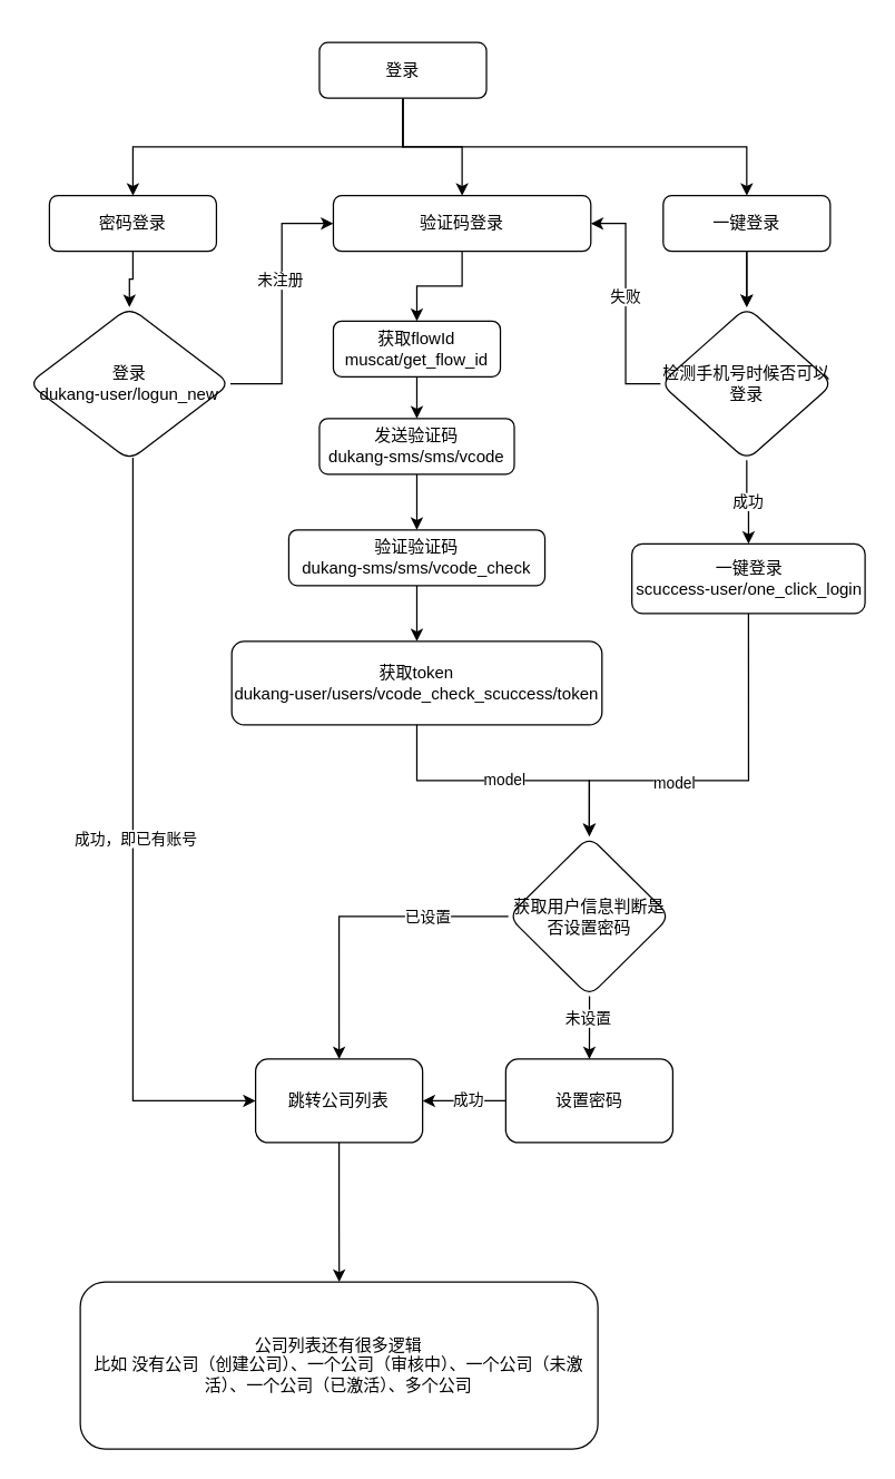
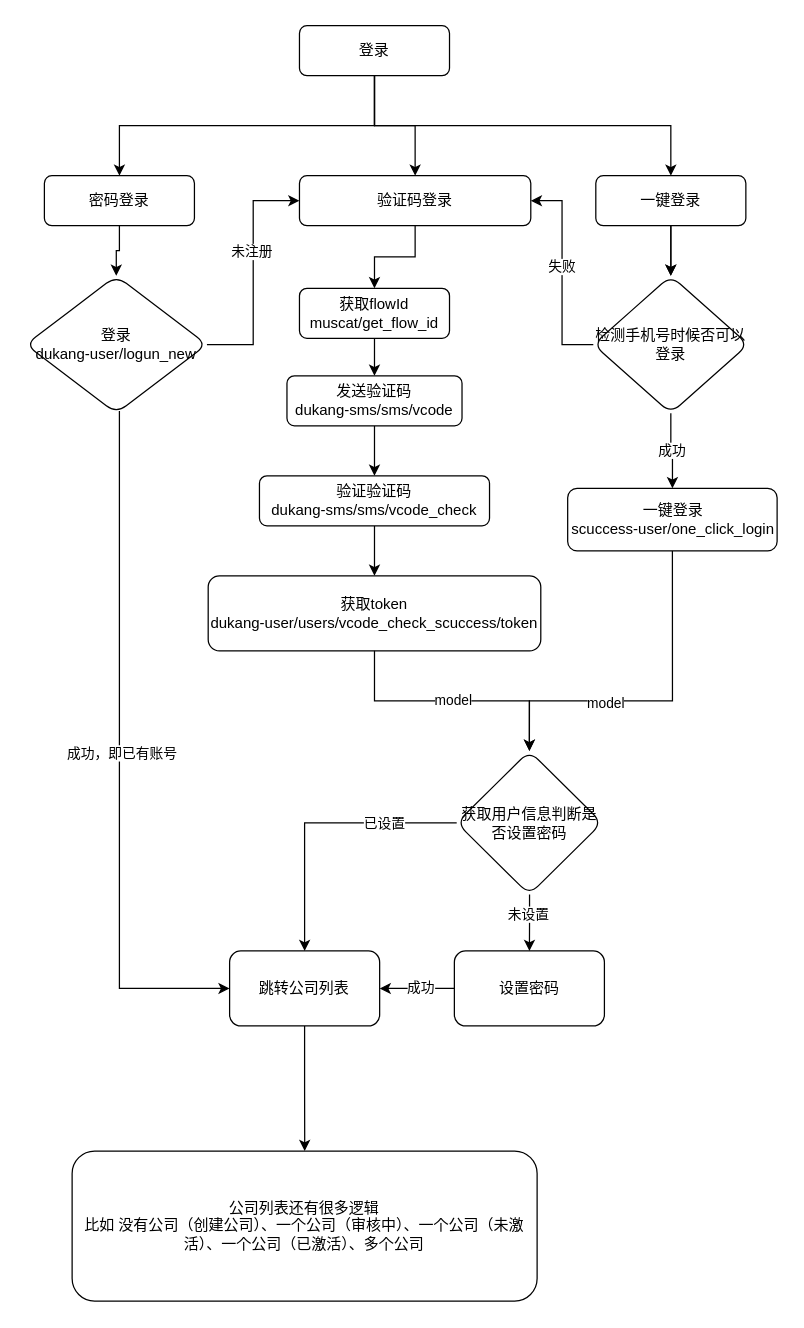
  <mxCell id="0" />
  <mxCell id="1" parent="0" />
  <mxCell id="2" value="" style="edgeStyle=orthogonalEdgeStyle;rounded=0;orthogonalLoop=1;jettySize=auto;html=1;" edge="1" parent="1" source="5" target="7"><mxGeometry relative="1" as="geometry" /></mxCell>
  <mxCell id="3" value="" style="edgeStyle=orthogonalEdgeStyle;rounded=0;orthogonalLoop=1;jettySize=auto;html=1;exitX=0.5;exitY=1;exitDx=0;exitDy=0;" edge="1" parent="1" source="5" target="10"><mxGeometry relative="1" as="geometry" /></mxCell>
  <mxCell id="4" value="" style="edgeStyle=orthogonalEdgeStyle;rounded=0;orthogonalLoop=1;jettySize=auto;html=1;exitX=0.5;exitY=1;exitDx=0;exitDy=0;" edge="1" parent="1" source="5" target="12"><mxGeometry relative="1" as="geometry" /></mxCell>
- <mxCell id="5" value="登录" style="rounded=1;whiteSpace=wrap;html=1;fontSize=12;glass=0;strokeWidth=1;shadow=0;" parent="1" vertex="1"><mxGeometry x="229" y="30" width="120" height="40" as="geometry" /></mxCell>
+ <mxCell id="5" value="登录" style="rounded=1;whiteSpace=wrap;html=1;fontSize=12;glass=0;strokeWidth=1;shadow=0;" parent="1" vertex="1"><mxGeometry x="239" y="20" width="120" height="40" as="geometry" /></mxCell>
  <mxCell id="6" value="" style="edgeStyle=orthogonalEdgeStyle;rounded=0;orthogonalLoop=1;jettySize=auto;html=1;" edge="1" parent="1" source="7" target="31"><mxGeometry relative="1" as="geometry" /></mxCell>
  <mxCell id="7" value="验证码登录" style="rounded=1;whiteSpace=wrap;html=1;fontSize=12;glass=0;strokeWidth=1;shadow=0;" vertex="1" parent="1"><mxGeometry x="239" y="140" width="185" height="40" as="geometry" /></mxCell>
  <mxCell id="8" value="" style="edgeStyle=orthogonalEdgeStyle;rounded=0;orthogonalLoop=1;jettySize=auto;html=1;" edge="1" parent="1" source="10" target="14"><mxGeometry relative="1" as="geometry" /></mxCell>
  <mxCell id="9" value="" style="edgeStyle=orthogonalEdgeStyle;rounded=0;orthogonalLoop=1;jettySize=auto;html=1;" edge="1" parent="1" source="10" target="14"><mxGeometry relative="1" as="geometry" /></mxCell>
  <mxCell id="10" value="&lt;span&gt;一键登录&lt;/span&gt;" style="rounded=1;whiteSpace=wrap;html=1;fontSize=12;glass=0;strokeWidth=1;shadow=0;" vertex="1" parent="1"><mxGeometry x="476" y="140" width="120" height="40" as="geometry" /></mxCell>
  <mxCell id="11" value="" style="edgeStyle=orthogonalEdgeStyle;rounded=0;orthogonalLoop=1;jettySize=auto;html=1;" edge="1" parent="1" source="12" target="43"><mxGeometry relative="1" as="geometry" /></mxCell>
  <mxCell id="12" value="密码登录" style="rounded=1;whiteSpace=wrap;html=1;fontSize=12;glass=0;strokeWidth=1;shadow=0;" vertex="1" parent="1"><mxGeometry x="35" y="140" width="120" height="40" as="geometry" /></mxCell>
  <mxCell id="13" value="成功" style="edgeStyle=orthogonalEdgeStyle;rounded=0;orthogonalLoop=1;jettySize=auto;html=1;" edge="1" parent="1" source="14" target="19"><mxGeometry relative="1" as="geometry" /></mxCell>
  <mxCell id="14" value="&lt;span&gt;检测手机号时候否可以登录&lt;/span&gt;" style="rhombus;whiteSpace=wrap;html=1;rounded=1;shadow=0;strokeWidth=1;glass=0;" vertex="1" parent="1"><mxGeometry x="474" y="220" width="124" height="110" as="geometry" /></mxCell>
  <mxCell id="15" value="" style="edgeStyle=orthogonalEdgeStyle;rounded=0;orthogonalLoop=1;jettySize=auto;html=1;entryX=1;entryY=0.5;entryDx=0;entryDy=0;" edge="1" parent="1" source="14" target="7"><mxGeometry relative="1" as="geometry"><mxPoint x="355" y="70" as="sourcePoint" /><mxPoint x="355" y="150" as="targetPoint" /></mxGeometry></mxCell>
  <mxCell id="16" value="失败" style="edgeLabel;html=1;align=center;verticalAlign=middle;resizable=0;points=[];" vertex="1" connectable="0" parent="15"><mxGeometry x="0.062" y="1" relative="1" as="geometry"><mxPoint as="offset" /></mxGeometry></mxCell>
  <mxCell id="17" value="" style="edgeStyle=orthogonalEdgeStyle;rounded=0;orthogonalLoop=1;jettySize=auto;html=1;exitX=0.5;exitY=1;exitDx=0;exitDy=0;entryX=0.5;entryY=0;entryDx=0;entryDy=0;" edge="1" parent="1" source="19" target="24"><mxGeometry relative="1" as="geometry"><Array as="points"><mxPoint x="537" y="560" /><mxPoint x="423" y="560" /></Array></mxGeometry></mxCell>
  <mxCell id="18" value="model" style="edgeLabel;html=1;align=center;verticalAlign=middle;resizable=0;points=[];" vertex="1" connectable="0" parent="17"><mxGeometry x="0.002" y="1" relative="1" as="geometry"><mxPoint x="-37" as="offset" /></mxGeometry></mxCell>
  <mxCell id="19" value="一键登录&lt;br&gt;scuccess-user/one_click_login" style="whiteSpace=wrap;html=1;rounded=1;shadow=0;strokeWidth=1;glass=0;" vertex="1" parent="1"><mxGeometry x="453.5" y="390" width="167.5" height="50" as="geometry" /></mxCell>
  <mxCell id="20" value="" style="edgeStyle=orthogonalEdgeStyle;rounded=0;orthogonalLoop=1;jettySize=auto;html=1;" edge="1" parent="1" source="24" target="25"><mxGeometry relative="1" as="geometry" /></mxCell>
  <mxCell id="21" value="未设置" style="edgeLabel;html=1;align=center;verticalAlign=middle;resizable=0;points=[];" vertex="1" connectable="0" parent="20"><mxGeometry x="-0.307" y="-2" relative="1" as="geometry"><mxPoint as="offset" /></mxGeometry></mxCell>
  <mxCell id="22" value="" style="edgeStyle=orthogonalEdgeStyle;rounded=0;orthogonalLoop=1;jettySize=auto;html=1;entryX=0.5;entryY=0;entryDx=0;entryDy=0;" edge="1" parent="1" source="24" target="27"><mxGeometry relative="1" as="geometry"><mxPoint x="286.625" y="677.5" as="targetPoint" /></mxGeometry></mxCell>
  <mxCell id="23" value="已设置" style="edgeLabel;html=1;align=center;verticalAlign=middle;resizable=0;points=[];" vertex="1" connectable="0" parent="22"><mxGeometry x="-0.479" relative="1" as="geometry"><mxPoint as="offset" /></mxGeometry></mxCell>
  <mxCell id="24" value="&lt;span&gt;获取用户信息判断是否设置密码&lt;/span&gt;" style="rhombus;whiteSpace=wrap;html=1;rounded=1;shadow=0;strokeWidth=1;glass=0;" vertex="1" parent="1"><mxGeometry x="364.75" y="600" width="116.25" height="115" as="geometry" /></mxCell>
  <mxCell id="25" value="设置密码" style="whiteSpace=wrap;html=1;rounded=1;shadow=0;strokeWidth=1;glass=0;" vertex="1" parent="1"><mxGeometry x="362.875" y="760" width="120" height="60" as="geometry" /></mxCell>
  <mxCell id="26" value="" style="edgeStyle=orthogonalEdgeStyle;rounded=0;orthogonalLoop=1;jettySize=auto;html=1;" edge="1" parent="1" source="27" target="44"><mxGeometry relative="1" as="geometry" /></mxCell>
  <mxCell id="27" value="跳转公司列表" style="whiteSpace=wrap;html=1;rounded=1;shadow=0;strokeWidth=1;glass=0;" vertex="1" parent="1"><mxGeometry x="183.125" y="760" width="120" height="60" as="geometry" /></mxCell>
  <mxCell id="28" value="" style="edgeStyle=orthogonalEdgeStyle;rounded=0;orthogonalLoop=1;jettySize=auto;html=1;exitX=0;exitY=0.5;exitDx=0;exitDy=0;entryX=1;entryY=0.5;entryDx=0;entryDy=0;" edge="1" parent="1" source="25" target="27"><mxGeometry relative="1" as="geometry"><mxPoint x="273.12" y="483" as="sourcePoint" /><mxPoint x="323.12" y="693" as="targetPoint" /><Array as="points" /></mxGeometry></mxCell>
  <mxCell id="29" value="成功" style="edgeLabel;html=1;align=center;verticalAlign=middle;resizable=0;points=[];" vertex="1" connectable="0" parent="28"><mxGeometry x="-0.101" y="-2" relative="1" as="geometry"><mxPoint as="offset" /></mxGeometry></mxCell>
  <mxCell id="30" value="" style="edgeStyle=orthogonalEdgeStyle;rounded=0;orthogonalLoop=1;jettySize=auto;html=1;" edge="1" parent="1" source="31" target="33"><mxGeometry relative="1" as="geometry" /></mxCell>
  <mxCell id="31" value="获取flowId&lt;br&gt;muscat/get_flow_id" style="rounded=1;whiteSpace=wrap;html=1;fontSize=12;glass=0;strokeWidth=1;shadow=0;" vertex="1" parent="1"><mxGeometry x="239" y="230" width="120" height="40" as="geometry" /></mxCell>
  <mxCell id="32" value="" style="edgeStyle=orthogonalEdgeStyle;rounded=0;orthogonalLoop=1;jettySize=auto;html=1;" edge="1" parent="1" source="33" target="35"><mxGeometry relative="1" as="geometry" /></mxCell>
  <mxCell id="33" value="发送验证码&lt;br&gt;dukang-sms/sms/vcode" style="rounded=1;whiteSpace=wrap;html=1;fontSize=12;glass=0;strokeWidth=1;shadow=0;" vertex="1" parent="1"><mxGeometry x="229" y="300" width="140" height="40" as="geometry" /></mxCell>
  <mxCell id="34" value="" style="edgeStyle=orthogonalEdgeStyle;rounded=0;orthogonalLoop=1;jettySize=auto;html=1;" edge="1" parent="1" source="35" target="36"><mxGeometry relative="1" as="geometry" /></mxCell>
  <mxCell id="35" value="验证验证码&lt;br&gt;dukang-sms/sms/vcode_check" style="rounded=1;whiteSpace=wrap;html=1;fontSize=12;glass=0;strokeWidth=1;shadow=0;" vertex="1" parent="1"><mxGeometry x="207" y="380" width="184" height="40" as="geometry" /></mxCell>
  <mxCell id="36" value="获取token&lt;br&gt;dukang-user/users/vcode_check_scuccess/token" style="rounded=1;whiteSpace=wrap;html=1;fontSize=12;glass=0;strokeWidth=1;shadow=0;" vertex="1" parent="1"><mxGeometry x="166" y="460" width="266" height="60" as="geometry" /></mxCell>
  <mxCell id="37" value="" style="edgeStyle=orthogonalEdgeStyle;rounded=0;orthogonalLoop=1;jettySize=auto;html=1;exitX=0.5;exitY=1;exitDx=0;exitDy=0;entryX=0.5;entryY=0;entryDx=0;entryDy=0;" edge="1" parent="1" source="36" target="24"><mxGeometry relative="1" as="geometry"><mxPoint x="521.3" y="450" as="sourcePoint" /><mxPoint x="455" y="640" as="targetPoint" /><Array as="points"><mxPoint x="299" y="560" /><mxPoint x="423" y="560" /></Array></mxGeometry></mxCell>
  <mxCell id="38" value="model" style="edgeLabel;html=1;align=center;verticalAlign=middle;resizable=0;points=[];" vertex="1" connectable="0" parent="37"><mxGeometry x="0.002" y="1" relative="1" as="geometry"><mxPoint as="offset" /></mxGeometry></mxCell>
  <mxCell id="39" value="" style="edgeStyle=orthogonalEdgeStyle;rounded=0;orthogonalLoop=1;jettySize=auto;html=1;entryX=0;entryY=0.5;entryDx=0;entryDy=0;" edge="1" parent="1" source="43" target="7"><mxGeometry relative="1" as="geometry" /></mxCell>
  <mxCell id="40" value="未注册" style="edgeLabel;html=1;align=center;verticalAlign=middle;resizable=0;points=[];" vertex="1" connectable="0" parent="39"><mxGeometry x="0.19" y="3" relative="1" as="geometry"><mxPoint x="1" as="offset" /></mxGeometry></mxCell>
  <mxCell id="41" value="" style="edgeStyle=orthogonalEdgeStyle;rounded=0;orthogonalLoop=1;jettySize=auto;html=1;entryX=0;entryY=0.5;entryDx=0;entryDy=0;" edge="1" parent="1" source="43" target="27"><mxGeometry relative="1" as="geometry"><mxPoint x="105" y="790" as="targetPoint" /><Array as="points"><mxPoint x="95" y="790" /></Array></mxGeometry></mxCell>
  <mxCell id="42" value="成功，即已有账号" style="edgeLabel;html=1;align=center;verticalAlign=middle;resizable=0;points=[];" vertex="1" connectable="0" parent="41"><mxGeometry x="-0.009" y="1" relative="1" as="geometry"><mxPoint as="offset" /></mxGeometry></mxCell>
  <mxCell id="43" value="登录&lt;br&gt;dukang-user/logun_new" style="rhombus;whiteSpace=wrap;html=1;rounded=1;shadow=0;strokeWidth=1;glass=0;" vertex="1" parent="1"><mxGeometry x="20" y="220" width="145" height="110" as="geometry" /></mxCell>
  <mxCell id="44" value="公司列表还有很多逻辑&lt;br&gt;比如 没有公司（创建公司）、一个公司（审核中）、一个公司（未激活）、一个公司（已激活）、多个公司" style="whiteSpace=wrap;html=1;rounded=1;shadow=0;strokeWidth=1;glass=0;" vertex="1" parent="1"><mxGeometry x="57.18" y="920" width="371.88" height="120" as="geometry" /></mxCell>
